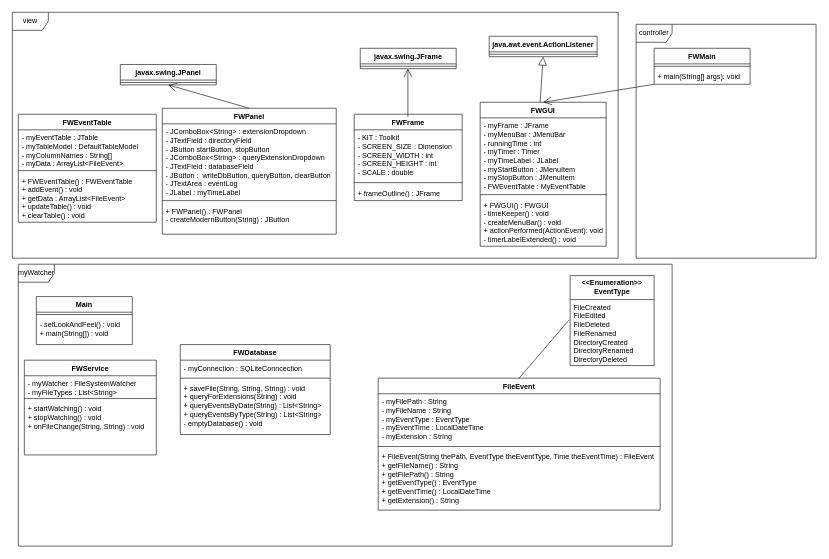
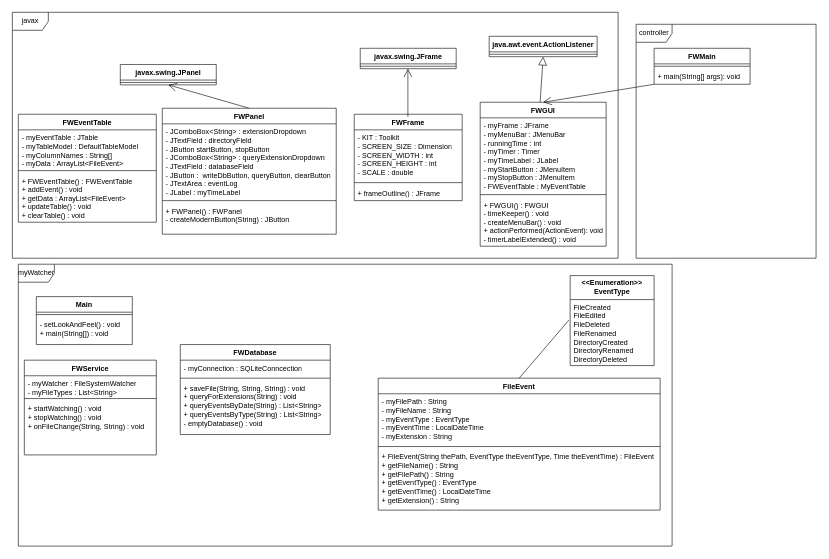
  <mxCell id="0" />
  <mxCell id="1" parent="0" />
  <mxCell id="2" value="FWMain" style="swimlane;fontStyle=1;align=center;verticalAlign=top;childLayout=stackLayout;horizontal=1;startSize=26;horizontalStack=0;resizeParent=1;resizeParentMax=0;resizeLast=0;collapsible=1;marginBottom=0;whiteSpace=wrap;html=1;" vertex="1" parent="1"><mxGeometry x="1090" y="80" width="160" height="60" as="geometry" /></mxCell>
  <mxCell id="3" value="" style="line;strokeWidth=1;fillColor=none;align=left;verticalAlign=middle;spacingTop=-1;spacingLeft=3;spacingRight=3;rotatable=0;labelPosition=right;points=[];portConstraint=eastwest;strokeColor=inherit;" vertex="1" parent="2"><mxGeometry y="26" width="160" height="8" as="geometry" /></mxCell>
  <mxCell id="4" value="+ main(String[] args): void" style="text;strokeColor=none;fillColor=none;align=left;verticalAlign=top;spacingLeft=4;spacingRight=4;overflow=hidden;rotatable=0;points=[[0,0.5],[1,0.5]];portConstraint=eastwest;whiteSpace=wrap;html=1;" vertex="1" parent="2"><mxGeometry y="34" width="160" height="26" as="geometry" /></mxCell>
  <mxCell id="5" value="java.awt.event.ActionListener" style="swimlane;fontStyle=1;align=center;verticalAlign=top;childLayout=stackLayout;horizontal=1;startSize=26;horizontalStack=0;resizeParent=1;resizeParentMax=0;resizeLast=0;collapsible=1;marginBottom=0;whiteSpace=wrap;html=1;" vertex="1" parent="1"><mxGeometry x="815" y="60" width="180" height="34" as="geometry" /></mxCell>
  <mxCell id="6" value="" style="line;strokeWidth=1;fillColor=none;align=left;verticalAlign=middle;spacingTop=-1;spacingLeft=3;spacingRight=3;rotatable=0;labelPosition=right;points=[];portConstraint=eastwest;strokeColor=inherit;" vertex="1" parent="5"><mxGeometry y="26" width="180" height="8" as="geometry" /></mxCell>
  <mxCell id="7" value="FWFrame" style="swimlane;fontStyle=1;align=center;verticalAlign=top;childLayout=stackLayout;horizontal=1;startSize=26;horizontalStack=0;resizeParent=1;resizeParentMax=0;resizeLast=0;collapsible=1;marginBottom=0;whiteSpace=wrap;html=1;" vertex="1" parent="1"><mxGeometry x="590" y="190" width="180" height="144" as="geometry" /></mxCell>
  <mxCell id="8" value="- KIT : Toolkit&amp;nbsp;&lt;div&gt;- SCREEN_SIZE : Dimension&lt;/div&gt;&lt;div&gt;- SCREEN_WIDTH : int&lt;/div&gt;&lt;div&gt;- SCREEN_HEIGHT : int&lt;/div&gt;&lt;div&gt;- SCALE : double&lt;/div&gt;" style="text;strokeColor=none;fillColor=none;align=left;verticalAlign=top;spacingLeft=4;spacingRight=4;overflow=hidden;rotatable=0;points=[[0,0.5],[1,0.5]];portConstraint=eastwest;whiteSpace=wrap;html=1;" vertex="1" parent="7"><mxGeometry y="26" width="180" height="84" as="geometry" /></mxCell>
  <mxCell id="9" value="" style="line;strokeWidth=1;fillColor=none;align=left;verticalAlign=middle;spacingTop=-1;spacingLeft=3;spacingRight=3;rotatable=0;labelPosition=right;points=[];portConstraint=eastwest;strokeColor=inherit;" vertex="1" parent="7"><mxGeometry y="110" width="180" height="8" as="geometry" /></mxCell>
  <mxCell id="10" value="+ frameOutline() : JFrame" style="text;strokeColor=none;fillColor=none;align=left;verticalAlign=top;spacingLeft=4;spacingRight=4;overflow=hidden;rotatable=0;points=[[0,0.5],[1,0.5]];portConstraint=eastwest;whiteSpace=wrap;html=1;" vertex="1" parent="7"><mxGeometry y="118" width="180" height="26" as="geometry" /></mxCell>
  <mxCell id="11" value="FWGUI" style="swimlane;fontStyle=1;align=center;verticalAlign=top;childLayout=stackLayout;horizontal=1;startSize=26;horizontalStack=0;resizeParent=1;resizeParentMax=0;resizeLast=0;collapsible=1;marginBottom=0;whiteSpace=wrap;html=1;" vertex="1" parent="1"><mxGeometry x="800" y="170" width="210" height="240" as="geometry" /></mxCell>
  <mxCell id="12" value="- myFrame : JFrame&lt;div&gt;- myMenuBar : JMenuBar&lt;/div&gt;&lt;div&gt;- runningTime : int&lt;/div&gt;&lt;div&gt;- myTimer : Timer&lt;/div&gt;&lt;div&gt;- myTimeLabel : JLabel&lt;/div&gt;&lt;div&gt;- myStartButton : JMenuItem&lt;/div&gt;&lt;div&gt;- myStopButton : JMenuItem&lt;/div&gt;&lt;div&gt;- FWEventTable : MyEventTable&lt;/div&gt;" style="text;strokeColor=none;fillColor=none;align=left;verticalAlign=top;spacingLeft=4;spacingRight=4;overflow=hidden;rotatable=0;points=[[0,0.5],[1,0.5]];portConstraint=eastwest;whiteSpace=wrap;html=1;" vertex="1" parent="11"><mxGeometry y="26" width="210" height="124" as="geometry" /></mxCell>
  <mxCell id="13" value="" style="line;strokeWidth=1;fillColor=none;align=left;verticalAlign=middle;spacingTop=-1;spacingLeft=3;spacingRight=3;rotatable=0;labelPosition=right;points=[];portConstraint=eastwest;strokeColor=inherit;" vertex="1" parent="11"><mxGeometry y="150" width="210" height="8" as="geometry" /></mxCell>
  <mxCell id="14" value="+ FWGUI() : FWGUI&lt;div&gt;- timeKeeper() : void&lt;/div&gt;&lt;div&gt;- createMenuBar() : void&lt;/div&gt;&lt;div&gt;+ actionPerformed(ActionEvent): void&lt;/div&gt;&lt;div&gt;- timerLabelExtended() : void&lt;/div&gt;" style="text;strokeColor=none;fillColor=none;align=left;verticalAlign=top;spacingLeft=4;spacingRight=4;overflow=hidden;rotatable=0;points=[[0,0.5],[1,0.5]];portConstraint=eastwest;whiteSpace=wrap;html=1;" vertex="1" parent="11"><mxGeometry y="158" width="210" height="82" as="geometry" /></mxCell>
  <mxCell id="15" value="javax.swing.JFrame" style="swimlane;fontStyle=1;align=center;verticalAlign=top;childLayout=stackLayout;horizontal=1;startSize=26;horizontalStack=0;resizeParent=1;resizeParentMax=0;resizeLast=0;collapsible=1;marginBottom=0;whiteSpace=wrap;html=1;" vertex="1" parent="1"><mxGeometry x="600" y="80" width="160" height="34" as="geometry" /></mxCell>
  <mxCell id="16" value="" style="line;strokeWidth=1;fillColor=none;align=left;verticalAlign=middle;spacingTop=-1;spacingLeft=3;spacingRight=3;rotatable=0;labelPosition=right;points=[];portConstraint=eastwest;strokeColor=inherit;" vertex="1" parent="15"><mxGeometry y="26" width="160" height="8" as="geometry" /></mxCell>
  <mxCell id="17" value="" style="endArrow=open;endFill=1;endSize=12;html=1;rounded=0;exitX=0.5;exitY=0;exitDx=0;exitDy=0;entryX=0.5;entryY=1.064;entryDx=0;entryDy=0;entryPerimeter=0;" edge="1" parent="1"><mxGeometry width="160" relative="1" as="geometry"><mxPoint x="679.5" y="194.34" as="sourcePoint" /><mxPoint x="679.5" y="114.004" as="targetPoint" /></mxGeometry></mxCell>
  <mxCell id="18" value="" style="endArrow=open;endFill=1;endSize=12;html=1;rounded=0;exitX=0.5;exitY=0;exitDx=0;exitDy=0;entryX=0.5;entryY=1;entryDx=0;entryDy=0;" edge="1" parent="1" source="35" target="33"><mxGeometry width="160" relative="1" as="geometry"><mxPoint x="480" y="196" as="sourcePoint" /><mxPoint x="480" y="110" as="targetPoint" /></mxGeometry></mxCell>
  <mxCell id="19" value="FileEvent" style="swimlane;fontStyle=1;align=center;verticalAlign=top;childLayout=stackLayout;horizontal=1;startSize=26;horizontalStack=0;resizeParent=1;resizeParentMax=0;resizeLast=0;collapsible=1;marginBottom=0;whiteSpace=wrap;html=1;" vertex="1" parent="1"><mxGeometry x="630" y="630" width="470" height="220" as="geometry" /></mxCell>
  <mxCell id="20" value="- myFilePath : String&lt;div&gt;- myFileName : String&lt;br&gt;&lt;div&gt;- myEventType : EventType&lt;/div&gt;&lt;div&gt;- myEventTime : LocalDateTime&lt;/div&gt;&lt;div&gt;- myExtension : String&lt;/div&gt;&lt;/div&gt;" style="text;strokeColor=none;fillColor=none;align=left;verticalAlign=top;spacingLeft=4;spacingRight=4;overflow=hidden;rotatable=0;points=[[0,0.5],[1,0.5]];portConstraint=eastwest;whiteSpace=wrap;html=1;" vertex="1" parent="19"><mxGeometry y="26" width="470" height="84" as="geometry" /></mxCell>
  <mxCell id="21" value="" style="line;strokeWidth=1;fillColor=none;align=left;verticalAlign=middle;spacingTop=-1;spacingLeft=3;spacingRight=3;rotatable=0;labelPosition=right;points=[];portConstraint=eastwest;strokeColor=inherit;" vertex="1" parent="19"><mxGeometry y="110" width="470" height="8" as="geometry" /></mxCell>
  <mxCell id="22" value="+ FileEvent(String thePath, EventType theEventType, Time theEventTime) : FileEvent&lt;div&gt;+ getFileName() : String&lt;/div&gt;&lt;div&gt;+ getFilePath() : String&lt;/div&gt;&lt;div&gt;+ getEventType() : EventType&lt;/div&gt;&lt;div&gt;+ getEventTime() : LocalDateTime&lt;/div&gt;&lt;div&gt;+ getExtension() : String&lt;/div&gt;" style="text;strokeColor=none;fillColor=none;align=left;verticalAlign=top;spacingLeft=4;spacingRight=4;overflow=hidden;rotatable=0;points=[[0,0.5],[1,0.5]];portConstraint=eastwest;whiteSpace=wrap;html=1;" vertex="1" parent="19"><mxGeometry y="118" width="470" height="102" as="geometry" /></mxCell>
  <mxCell id="23" value="&lt;b&gt;&amp;lt;&amp;lt;Enumeration&amp;gt;&amp;gt;&lt;/b&gt;&lt;div&gt;&lt;b&gt;EventType&lt;/b&gt;&lt;/div&gt;" style="swimlane;fontStyle=0;childLayout=stackLayout;horizontal=1;startSize=40;fillColor=none;horizontalStack=0;resizeParent=1;resizeParentMax=0;resizeLast=0;collapsible=1;marginBottom=0;whiteSpace=wrap;html=1;" vertex="1" parent="1"><mxGeometry x="950" y="459" width="140" height="150" as="geometry" /></mxCell>
  <mxCell id="24" value="FileCreated&lt;div&gt;FileEdited&lt;/div&gt;&lt;div&gt;FileDeleted&lt;/div&gt;&lt;div&gt;FileRenamed&lt;/div&gt;&lt;div&gt;DirectoryCreated&lt;/div&gt;&lt;div&gt;DirectoryRenamed&lt;/div&gt;&lt;div&gt;&lt;span style=&quot;background-color: transparent; color: light-dark(rgb(0, 0, 0), rgb(255, 255, 255));&quot;&gt;DirectoryDeleted&lt;/span&gt;&lt;/div&gt;" style="text;strokeColor=none;fillColor=none;align=left;verticalAlign=top;spacingLeft=4;spacingRight=4;overflow=hidden;rotatable=0;points=[[0,0.5],[1,0.5]];portConstraint=eastwest;whiteSpace=wrap;html=1;" vertex="1" parent="23"><mxGeometry y="40" width="140" height="110" as="geometry" /></mxCell>
  <mxCell id="25" value="" style="html=1;verticalAlign=bottom;endArrow=none;curved=0;rounded=0;strokeColor=default;strokeWidth=1;startFill=0;exitX=0.5;exitY=0;exitDx=0;exitDy=0;entryX=-0.015;entryY=0.311;entryDx=0;entryDy=0;entryPerimeter=0;" edge="1" parent="1" source="19" target="24"><mxGeometry width="80" relative="1" as="geometry"><mxPoint x="925" y="510" as="sourcePoint" /><mxPoint x="1005" y="510" as="targetPoint" /></mxGeometry></mxCell>
- <mxCell id="26" value="view" style="shape=umlFrame;whiteSpace=wrap;html=1;pointerEvents=0;" vertex="1" parent="1"><mxGeometry x="20" y="20" width="1010" height="410" as="geometry" /></mxCell>
+ <mxCell id="26" value="javax" style="shape=umlFrame;whiteSpace=wrap;html=1;pointerEvents=0;" vertex="1" parent="1"><mxGeometry x="20" y="20" width="1010" height="410" as="geometry" /></mxCell>
  <mxCell id="27" value="controller" style="shape=umlFrame;whiteSpace=wrap;html=1;pointerEvents=0;" vertex="1" parent="1"><mxGeometry x="1060" y="40" width="300" height="390" as="geometry" /></mxCell>
  <mxCell id="28" value="myWatcher" style="shape=umlFrame;whiteSpace=wrap;html=1;pointerEvents=0;" vertex="1" parent="1"><mxGeometry x="30" y="440" width="1090" height="470" as="geometry" /></mxCell>
  <mxCell id="29" value="FWEventTable" style="swimlane;fontStyle=1;align=center;verticalAlign=top;childLayout=stackLayout;horizontal=1;startSize=26;horizontalStack=0;resizeParent=1;resizeParentMax=0;resizeLast=0;collapsible=1;marginBottom=0;whiteSpace=wrap;html=1;" vertex="1" parent="1"><mxGeometry x="30" y="190" width="230" height="180" as="geometry" /></mxCell>
  <mxCell id="30" value="- myEventTable : JTable&lt;div&gt;- myTableModel : DefaultTableModel&lt;/div&gt;&lt;div&gt;- myColumnNames : String[]&lt;/div&gt;&lt;div&gt;- myData : ArrayList&amp;lt;FileEvent&amp;gt;&lt;/div&gt;" style="text;strokeColor=none;fillColor=none;align=left;verticalAlign=top;spacingLeft=4;spacingRight=4;overflow=hidden;rotatable=0;points=[[0,0.5],[1,0.5]];portConstraint=eastwest;whiteSpace=wrap;html=1;" vertex="1" parent="29"><mxGeometry y="26" width="230" height="64" as="geometry" /></mxCell>
  <mxCell id="31" value="" style="line;strokeWidth=1;fillColor=none;align=left;verticalAlign=middle;spacingTop=-1;spacingLeft=3;spacingRight=3;rotatable=0;labelPosition=right;points=[];portConstraint=eastwest;strokeColor=inherit;" vertex="1" parent="29"><mxGeometry y="90" width="230" height="8" as="geometry" /></mxCell>
  <mxCell id="32" value="+ FWEventTable() : FWEventTable&lt;div&gt;+ addEvent() : void&lt;/div&gt;&lt;div&gt;+ getData : ArrayList&amp;lt;FileEvent&amp;gt;&lt;/div&gt;&lt;div&gt;+ updateTable() : void&lt;/div&gt;&lt;div&gt;+ clearTable() : void&lt;/div&gt;" style="text;strokeColor=none;fillColor=none;align=left;verticalAlign=top;spacingLeft=4;spacingRight=4;overflow=hidden;rotatable=0;points=[[0,0.5],[1,0.5]];portConstraint=eastwest;whiteSpace=wrap;html=1;" vertex="1" parent="29"><mxGeometry y="98" width="230" height="82" as="geometry" /></mxCell>
  <mxCell id="33" value="javax.swing.JPanel" style="swimlane;fontStyle=1;align=center;verticalAlign=top;childLayout=stackLayout;horizontal=1;startSize=26;horizontalStack=0;resizeParent=1;resizeParentMax=0;resizeLast=0;collapsible=1;marginBottom=0;whiteSpace=wrap;html=1;" vertex="1" parent="1"><mxGeometry x="200" y="107" width="160" height="34" as="geometry" /></mxCell>
  <mxCell id="34" value="" style="line;strokeWidth=1;fillColor=none;align=left;verticalAlign=middle;spacingTop=-1;spacingLeft=3;spacingRight=3;rotatable=0;labelPosition=right;points=[];portConstraint=eastwest;strokeColor=inherit;" vertex="1" parent="33"><mxGeometry y="26" width="160" height="8" as="geometry" /></mxCell>
  <mxCell id="35" value="FWPanel" style="swimlane;fontStyle=1;align=center;verticalAlign=top;childLayout=stackLayout;horizontal=1;startSize=26;horizontalStack=0;resizeParent=1;resizeParentMax=0;resizeLast=0;collapsible=1;marginBottom=0;whiteSpace=wrap;html=1;" vertex="1" parent="1"><mxGeometry x="270" y="180" width="290" height="210" as="geometry" /></mxCell>
  <mxCell id="36" value="- JComboBox&amp;lt;String&amp;gt; : extensionDropdown&lt;div&gt;- JTextField : directoryField&lt;/div&gt;&lt;div&gt;- JButton startButton, stopButton&lt;/div&gt;&lt;div&gt;- JComboBox&amp;lt;String&amp;gt; : queryExtensionDropdown&lt;/div&gt;&lt;div&gt;- JTextField : databaseField&lt;/div&gt;&lt;div&gt;- JButton :&amp;nbsp; writeDbButton, queryButton, clearButton&lt;/div&gt;&lt;div&gt;- JTextArea : eventLog&lt;/div&gt;&lt;div&gt;- JLabel : myTimeLabel&lt;/div&gt;&lt;div&gt;&lt;br&gt;&lt;/div&gt;" style="text;strokeColor=none;fillColor=none;align=left;verticalAlign=top;spacingLeft=4;spacingRight=4;overflow=hidden;rotatable=0;points=[[0,0.5],[1,0.5]];portConstraint=eastwest;whiteSpace=wrap;html=1;" vertex="1" parent="35"><mxGeometry y="26" width="290" height="124" as="geometry" /></mxCell>
  <mxCell id="37" value="" style="line;strokeWidth=1;fillColor=none;align=left;verticalAlign=middle;spacingTop=-1;spacingLeft=3;spacingRight=3;rotatable=0;labelPosition=right;points=[];portConstraint=eastwest;strokeColor=inherit;" vertex="1" parent="35"><mxGeometry y="150" width="290" height="8" as="geometry" /></mxCell>
  <mxCell id="38" value="+ FWPanel() : FWPanel&lt;div&gt;- createModernButton(String) : JButton&lt;/div&gt;" style="text;strokeColor=none;fillColor=none;align=left;verticalAlign=top;spacingLeft=4;spacingRight=4;overflow=hidden;rotatable=0;points=[[0,0.5],[1,0.5]];portConstraint=eastwest;whiteSpace=wrap;html=1;" vertex="1" parent="35"><mxGeometry y="158" width="290" height="52" as="geometry" /></mxCell>
  <mxCell id="39" value="Main" style="swimlane;fontStyle=1;align=center;verticalAlign=top;childLayout=stackLayout;horizontal=1;startSize=26;horizontalStack=0;resizeParent=1;resizeParentMax=0;resizeLast=0;collapsible=1;marginBottom=0;whiteSpace=wrap;html=1;" vertex="1" parent="1"><mxGeometry x="60" y="494" width="160" height="80" as="geometry" /></mxCell>
  <mxCell id="40" value="" style="line;strokeWidth=1;fillColor=none;align=left;verticalAlign=middle;spacingTop=-1;spacingLeft=3;spacingRight=3;rotatable=0;labelPosition=right;points=[];portConstraint=eastwest;strokeColor=inherit;" vertex="1" parent="39"><mxGeometry y="26" width="160" height="8" as="geometry" /></mxCell>
  <mxCell id="41" value="- setLookAndFeel() : void&lt;div&gt;+ main(String[]) : void&lt;/div&gt;" style="text;strokeColor=none;fillColor=none;align=left;verticalAlign=top;spacingLeft=4;spacingRight=4;overflow=hidden;rotatable=0;points=[[0,0.5],[1,0.5]];portConstraint=eastwest;whiteSpace=wrap;html=1;" vertex="1" parent="39"><mxGeometry y="34" width="160" height="46" as="geometry" /></mxCell>
  <mxCell id="42" value="FWService" style="swimlane;fontStyle=1;align=center;verticalAlign=top;childLayout=stackLayout;horizontal=1;startSize=26;horizontalStack=0;resizeParent=1;resizeParentMax=0;resizeLast=0;collapsible=1;marginBottom=0;whiteSpace=wrap;html=1;" vertex="1" parent="1"><mxGeometry x="40" y="600" width="220" height="158" as="geometry" /></mxCell>
  <mxCell id="43" value="- myWatcher : FileSystemWatcher&lt;div&gt;- myFileTypes : List&amp;lt;String&amp;gt;&lt;/div&gt;" style="text;strokeColor=none;fillColor=none;align=left;verticalAlign=top;spacingLeft=4;spacingRight=4;overflow=hidden;rotatable=0;points=[[0,0.5],[1,0.5]];portConstraint=eastwest;whiteSpace=wrap;html=1;" vertex="1" parent="42"><mxGeometry y="26" width="220" height="34" as="geometry" /></mxCell>
  <mxCell id="44" value="" style="line;strokeWidth=1;fillColor=none;align=left;verticalAlign=middle;spacingTop=-1;spacingLeft=3;spacingRight=3;rotatable=0;labelPosition=right;points=[];portConstraint=eastwest;strokeColor=inherit;" vertex="1" parent="42"><mxGeometry y="60" width="220" height="8" as="geometry" /></mxCell>
  <mxCell id="45" value="+ startWatching() : void&lt;div&gt;+ stopWatching() : void&lt;/div&gt;&lt;div&gt;+ onFileChange(String, String) : void&lt;/div&gt;" style="text;strokeColor=none;fillColor=none;align=left;verticalAlign=top;spacingLeft=4;spacingRight=4;overflow=hidden;rotatable=0;points=[[0,0.5],[1,0.5]];portConstraint=eastwest;whiteSpace=wrap;html=1;" vertex="1" parent="42"><mxGeometry y="68" width="220" height="90" as="geometry" /></mxCell>
  <mxCell id="46" value="FWDatabase" style="swimlane;fontStyle=1;align=center;verticalAlign=top;childLayout=stackLayout;horizontal=1;startSize=26;horizontalStack=0;resizeParent=1;resizeParentMax=0;resizeLast=0;collapsible=1;marginBottom=0;whiteSpace=wrap;html=1;" vertex="1" parent="1"><mxGeometry x="300" y="574" width="250" height="150" as="geometry" /></mxCell>
  <mxCell id="47" value="- myConnection : SQLiteConncection" style="text;strokeColor=none;fillColor=none;align=left;verticalAlign=top;spacingLeft=4;spacingRight=4;overflow=hidden;rotatable=0;points=[[0,0.5],[1,0.5]];portConstraint=eastwest;whiteSpace=wrap;html=1;" vertex="1" parent="46"><mxGeometry y="26" width="250" height="26" as="geometry" /></mxCell>
  <mxCell id="48" value="" style="line;strokeWidth=1;fillColor=none;align=left;verticalAlign=middle;spacingTop=-1;spacingLeft=3;spacingRight=3;rotatable=0;labelPosition=right;points=[];portConstraint=eastwest;strokeColor=inherit;" vertex="1" parent="46"><mxGeometry y="52" width="250" height="8" as="geometry" /></mxCell>
  <mxCell id="49" value="+ saveFile(String, String, String) : void&lt;div&gt;+ queryForExtensions(String) : void&lt;/div&gt;&lt;div&gt;+ queryEventsByDate(String) : List&amp;lt;String&amp;gt;&lt;/div&gt;&lt;div&gt;+ queryEventsByType(String) : List&amp;lt;String&amp;gt;&lt;/div&gt;&lt;div&gt;- emptyDatabase() : void&lt;/div&gt;" style="text;strokeColor=none;fillColor=none;align=left;verticalAlign=top;spacingLeft=4;spacingRight=4;overflow=hidden;rotatable=0;points=[[0,0.5],[1,0.5]];portConstraint=eastwest;whiteSpace=wrap;html=1;" vertex="1" parent="46"><mxGeometry y="60" width="250" height="90" as="geometry" /></mxCell>
  <mxCell id="50" value="" style="endArrow=block;endFill=0;endSize=12;html=1;rounded=0;entryX=0.5;entryY=1;entryDx=0;entryDy=0;exitX=0.476;exitY=0;exitDx=0;exitDy=0;exitPerimeter=0;" edge="1" parent="1" source="11" target="5"><mxGeometry width="160" relative="1" as="geometry"><mxPoint x="510" y="400" as="sourcePoint" /><mxPoint x="900" y="100" as="targetPoint" /></mxGeometry></mxCell>
  <mxCell id="51" value="" style="endArrow=open;endFill=1;endSize=12;html=1;rounded=0;entryX=0.5;entryY=0;entryDx=0;entryDy=0;" edge="1" parent="1" target="11"><mxGeometry width="160" relative="1" as="geometry"><mxPoint x="1090" y="140" as="sourcePoint" /><mxPoint x="1150" y="-0.336" as="targetPoint" /></mxGeometry></mxCell>
